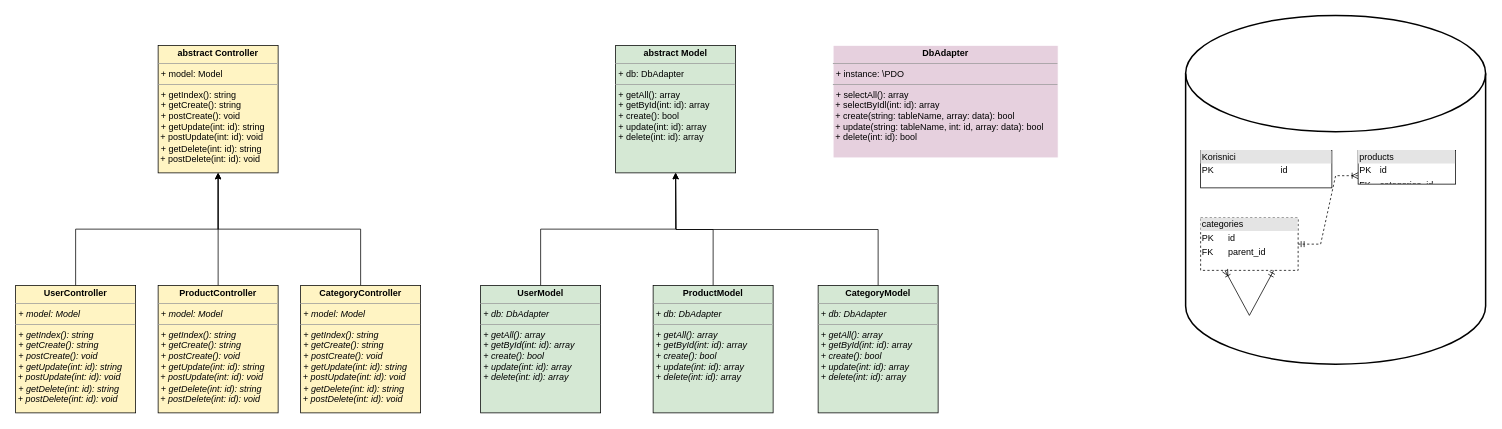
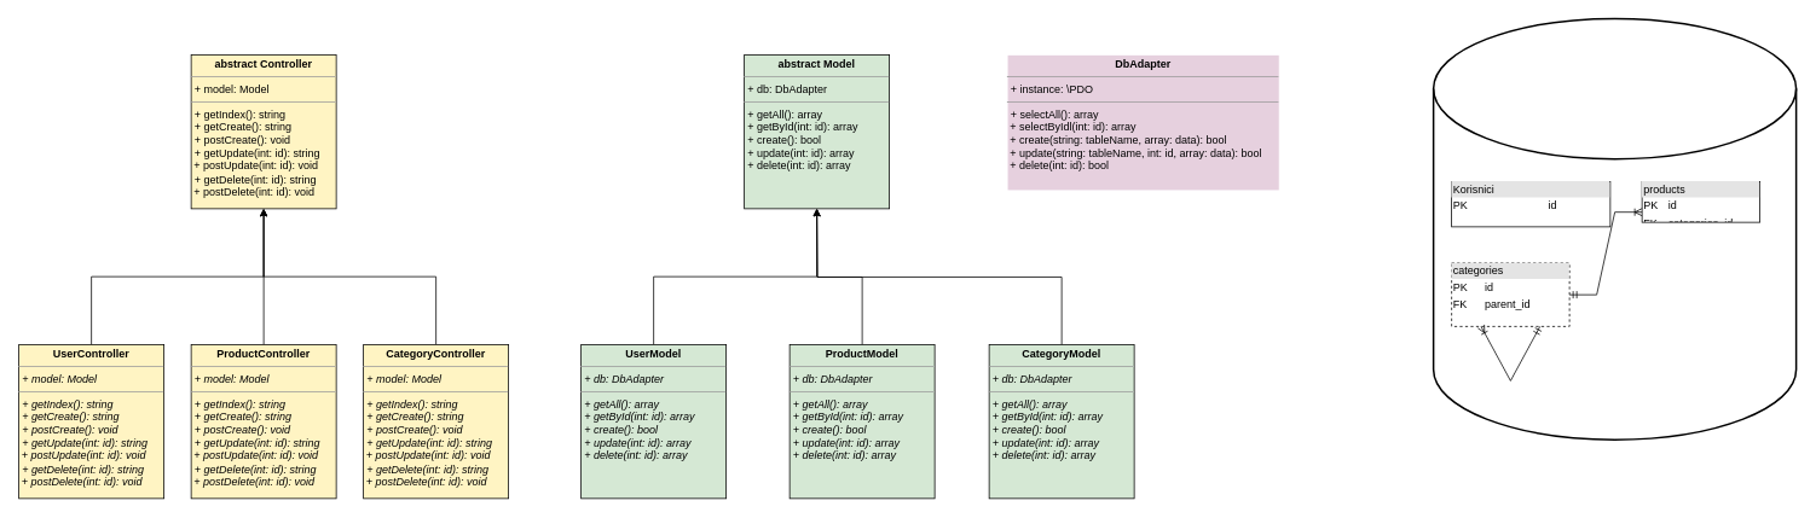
  <mxCell id="0" />
  <mxCell id="1" parent="0" />
  <mxCell id="2" value="&lt;p style=&quot;margin: 0px ; margin-top: 4px ; text-align: center&quot;&gt;&lt;b&gt;abstract Model&lt;/b&gt;&lt;/p&gt;&lt;hr size=&quot;1&quot;&gt;&lt;p style=&quot;margin: 0px ; margin-left: 4px&quot;&gt;+ db: DbAdapter&lt;/p&gt;&lt;hr size=&quot;1&quot;&gt;&lt;p style=&quot;margin: 0px ; margin-left: 4px&quot;&gt;+ getAll(): array&lt;/p&gt;&lt;p style=&quot;margin: 0px ; margin-left: 4px&quot;&gt;+ getById(int: id): array&lt;br&gt;&lt;/p&gt;&lt;p style=&quot;margin: 0px ; margin-left: 4px&quot;&gt;+ create(): bool&lt;br&gt;&lt;/p&gt;&lt;p style=&quot;margin: 0px ; margin-left: 4px&quot;&gt;+ update(int: id): array&lt;br&gt;&lt;/p&gt;&lt;p style=&quot;margin: 0px ; margin-left: 4px&quot;&gt;+ delete(int: id): array&lt;br&gt;&lt;/p&gt;" style="verticalAlign=top;align=left;overflow=fill;fontSize=12;fontFamily=Helvetica;html=1;fillColor=#D5E8D4;" vertex="1" parent="1"><mxGeometry x="820" y="60" width="160" height="170" as="geometry" /></mxCell>
  <mxCell id="3" value="&lt;p style=&quot;margin: 0px ; margin-top: 4px ; text-align: center&quot;&gt;&lt;b&gt;DbAdapter&lt;/b&gt;&lt;/p&gt;&lt;hr size=&quot;1&quot;&gt;&lt;p style=&quot;margin: 0px ; margin-left: 4px&quot;&gt;+ instance: \PDO&lt;/p&gt;&lt;hr size=&quot;1&quot;&gt;&lt;p style=&quot;margin: 0px ; margin-left: 4px&quot;&gt;+ selectAll(): array&lt;/p&gt;&amp;nbsp;+ selectByIdl(int: id): array&lt;br&gt;&amp;nbsp;+ create(string: tableName, array: data): bool&lt;br&gt;&amp;nbsp;+ update(string: tableName,&amp;nbsp;int: id, array: data): bool&lt;br&gt;&amp;nbsp;+ delete(int: id): bool" style="verticalAlign=top;align=left;overflow=fill;fontSize=12;fontFamily=Helvetica;html=1;fillColor=#E6D0DE;strokeColor=#FFFFFF;" vertex="1" parent="1"><mxGeometry x="1110" y="60" width="300" height="150" as="geometry" /></mxCell>
  <mxCell id="4" value="&lt;p style=&quot;margin: 0px ; margin-top: 4px ; text-align: center&quot;&gt;&lt;b&gt;abstract Controller&lt;/b&gt;&lt;/p&gt;&lt;hr size=&quot;1&quot;&gt;&lt;p style=&quot;margin: 0px ; margin-left: 4px&quot;&gt;+ model: Model&lt;/p&gt;&lt;hr size=&quot;1&quot;&gt;&lt;p style=&quot;margin: 0px ; margin-left: 4px&quot;&gt;+ getIndex(): string&lt;/p&gt;&lt;p style=&quot;margin: 0px ; margin-left: 4px&quot;&gt;+ getCreate(): string&lt;br&gt;&lt;/p&gt;&lt;p style=&quot;margin: 0px ; margin-left: 4px&quot;&gt;+ postCreate(): void&lt;/p&gt;&lt;p style=&quot;margin: 0px 0px 0px 4px&quot;&gt;+ getUpdate(int: id): string&lt;/p&gt;&amp;nbsp;+ postUpdate(int: id): void&lt;p style=&quot;margin: 0px 0px 0px 4px&quot;&gt;+ getDelete(int: id): string&lt;/p&gt;&amp;nbsp;+ postDelete(int: id): void" style="verticalAlign=top;align=left;overflow=fill;fontSize=12;fontFamily=Helvetica;html=1;fillColor=#FFF4C3;" vertex="1" parent="1"><mxGeometry x="210" y="60" width="160" height="170" as="geometry" /></mxCell>
  <mxCell id="5" value="" style="strokeWidth=2;html=1;shape=mxgraph.flowchart.database;whiteSpace=wrap;" vertex="1" parent="1"><mxGeometry x="1580" y="20" width="400" height="465" as="geometry" /></mxCell>
  <mxCell id="6" value="&lt;div style=&quot;box-sizing: border-box ; width: 100% ; background: #e4e4e4 ; padding: 2px&quot;&gt;Korisnici&lt;/div&gt;&lt;table style=&quot;width: 100% ; font-size: 1em&quot; cellpadding=&quot;2&quot; cellspacing=&quot;0&quot;&gt;&lt;tbody&gt;&lt;tr&gt;&lt;td&gt;PK&lt;/td&gt;&lt;td&gt;id&lt;/td&gt;&lt;/tr&gt;&lt;tr&gt;&lt;td&gt;&lt;br&gt;&lt;/td&gt;&lt;td&gt;&lt;/td&gt;&lt;/tr&gt;&lt;/tbody&gt;&lt;/table&gt;" style="verticalAlign=top;align=left;overflow=fill;html=1;" vertex="1" parent="1"><mxGeometry x="1600" y="200" width="175" height="50" as="geometry" /></mxCell>
  <mxCell id="7" value="&lt;div style=&quot;box-sizing: border-box ; width: 100% ; background: #e4e4e4 ; padding: 2px&quot;&gt;categories&lt;/div&gt;&lt;table style=&quot;width: 100% ; font-size: 1em&quot; cellpadding=&quot;2&quot; cellspacing=&quot;0&quot;&gt;&lt;tbody&gt;&lt;tr&gt;&lt;td&gt;PK&lt;/td&gt;&lt;td&gt;id&lt;/td&gt;&lt;/tr&gt;&lt;tr&gt;&lt;td&gt;FK&lt;/td&gt;&lt;td&gt;parent_id&lt;/td&gt;&lt;/tr&gt;&lt;/tbody&gt;&lt;/table&gt;" style="verticalAlign=top;align=left;overflow=fill;html=1;dashed=1;" vertex="1" parent="1"><mxGeometry x="1600" y="290" width="130" height="70" as="geometry" /></mxCell>
  <mxCell id="8" value="&lt;div style=&quot;box-sizing: border-box ; width: 100% ; background: #e4e4e4 ; padding: 2px&quot;&gt;products&lt;/div&gt;&lt;table style=&quot;width: 100% ; font-size: 1em&quot; cellpadding=&quot;2&quot; cellspacing=&quot;0&quot;&gt;&lt;tbody&gt;&lt;tr&gt;&lt;td&gt;PK&lt;/td&gt;&lt;td&gt;id&lt;/td&gt;&lt;/tr&gt;&lt;tr&gt;&lt;td&gt;FK&lt;/td&gt;&lt;td&gt;categories_id&lt;/td&gt;&lt;/tr&gt;&lt;/tbody&gt;&lt;/table&gt;" style="verticalAlign=top;align=left;overflow=fill;html=1;" vertex="1" parent="1"><mxGeometry x="1810" y="200" width="130" height="45" as="geometry" /></mxCell>
- <mxCell id="9" value="" style="edgeStyle=entityRelationEdgeStyle;fontSize=12;html=1;endArrow=ERoneToMany;startArrow=ERmandOne;rounded=0;entryX=0;entryY=0.75;entryDx=0;entryDy=0;dashed=1;" edge="1" parent="1" source="7" target="8"><mxGeometry width="100" height="100" relative="1" as="geometry"><mxPoint x="1770" y="400" as="sourcePoint" /><mxPoint x="1870" y="300" as="targetPoint" /></mxGeometry></mxCell>
+ <mxCell id="9" value="" style="edgeStyle=entityRelationEdgeStyle;fontSize=12;html=1;endArrow=ERoneToMany;startArrow=ERmandOne;rounded=0;entryX=0;entryY=0.75;entryDx=0;entryDy=0;" edge="1" parent="1" source="7" target="8"><mxGeometry width="100" height="100" relative="1" as="geometry"><mxPoint x="1770" y="400" as="sourcePoint" /><mxPoint x="1870" y="300" as="targetPoint" /></mxGeometry></mxCell>
  <mxCell id="10" value="" style="edgeStyle=entityRelationEdgeStyle;fontSize=12;html=1;endArrow=ERoneToMany;startArrow=ERmandOne;rounded=0;exitX=0.75;exitY=1;exitDx=0;exitDy=0;entryX=0.25;entryY=1;entryDx=0;entryDy=0;" edge="1" parent="1" source="7" target="7"><mxGeometry width="100" height="100" relative="1" as="geometry"><mxPoint x="1760" y="460" as="sourcePoint" /><mxPoint x="1860" y="360" as="targetPoint" /><Array as="points"><mxPoint x="1665" y="420" /></Array></mxGeometry></mxCell>
  <mxCell id="11" style="edgeStyle=orthogonalEdgeStyle;rounded=0;orthogonalLoop=1;jettySize=auto;html=1;exitX=0.5;exitY=0;exitDx=0;exitDy=0;fillColor=#D5E8D4;" edge="1" parent="1" source="12" target="2"><mxGeometry relative="1" as="geometry" /></mxCell>
  <mxCell id="12" value="&lt;p style=&quot;margin: 0px ; margin-top: 4px ; text-align: center&quot;&gt;&lt;b&gt;UserModel&lt;/b&gt;&lt;/p&gt;&lt;hr size=&quot;1&quot;&gt;&lt;p style=&quot;margin: 0px ; margin-left: 4px&quot;&gt;&lt;i&gt;+ db: DbAdapter&lt;/i&gt;&lt;/p&gt;&lt;hr size=&quot;1&quot;&gt;&lt;p style=&quot;margin: 0px ; margin-left: 4px&quot;&gt;&lt;i&gt;+ getAll(): array&lt;/i&gt;&lt;/p&gt;&lt;p style=&quot;margin: 0px ; margin-left: 4px&quot;&gt;&lt;i&gt;+ getById(int: id): array&lt;br&gt;&lt;/i&gt;&lt;/p&gt;&lt;p style=&quot;margin: 0px ; margin-left: 4px&quot;&gt;&lt;i&gt;+ create(): bool&lt;br&gt;&lt;/i&gt;&lt;/p&gt;&lt;p style=&quot;margin: 0px ; margin-left: 4px&quot;&gt;&lt;i&gt;+ update(int: id): array&lt;br&gt;&lt;/i&gt;&lt;/p&gt;&lt;p style=&quot;margin: 0px ; margin-left: 4px&quot;&gt;&lt;i&gt;+ delete(int: id): array&lt;/i&gt;&lt;br&gt;&lt;/p&gt;" style="verticalAlign=top;align=left;overflow=fill;fontSize=12;fontFamily=Helvetica;html=1;fillColor=#D5E8D4;" vertex="1" parent="1"><mxGeometry x="640" y="380" width="160" height="170" as="geometry" /></mxCell>
  <mxCell id="13" style="edgeStyle=orthogonalEdgeStyle;rounded=0;orthogonalLoop=1;jettySize=auto;html=1;exitX=0.5;exitY=0;exitDx=0;exitDy=0;fillColor=#D5E8D4;" edge="1" parent="1" source="14"><mxGeometry relative="1" as="geometry"><mxPoint x="900" y="230" as="targetPoint" /></mxGeometry></mxCell>
  <mxCell id="14" value="&lt;p style=&quot;margin: 0px ; margin-top: 4px ; text-align: center&quot;&gt;&lt;b&gt;ProductModel&lt;/b&gt;&lt;/p&gt;&lt;hr size=&quot;1&quot;&gt;&lt;p style=&quot;margin: 0px ; margin-left: 4px&quot;&gt;&lt;i&gt;+ db: DbAdapter&lt;/i&gt;&lt;/p&gt;&lt;hr size=&quot;1&quot;&gt;&lt;p style=&quot;margin: 0px ; margin-left: 4px&quot;&gt;&lt;i&gt;+ getAll(): array&lt;/i&gt;&lt;/p&gt;&lt;p style=&quot;margin: 0px ; margin-left: 4px&quot;&gt;&lt;i&gt;+ getById(int: id): array&lt;br&gt;&lt;/i&gt;&lt;/p&gt;&lt;p style=&quot;margin: 0px ; margin-left: 4px&quot;&gt;&lt;i&gt;+ create(): bool&lt;br&gt;&lt;/i&gt;&lt;/p&gt;&lt;p style=&quot;margin: 0px ; margin-left: 4px&quot;&gt;&lt;i&gt;+ update(int: id): array&lt;br&gt;&lt;/i&gt;&lt;/p&gt;&lt;p style=&quot;margin: 0px ; margin-left: 4px&quot;&gt;&lt;i&gt;+ delete(int: id): array&lt;/i&gt;&lt;br&gt;&lt;/p&gt;" style="verticalAlign=top;align=left;overflow=fill;fontSize=12;fontFamily=Helvetica;html=1;fillColor=#D5E8D4;" vertex="1" parent="1"><mxGeometry x="870" y="380" width="160" height="170" as="geometry" /></mxCell>
  <mxCell id="15" style="edgeStyle=orthogonalEdgeStyle;rounded=0;orthogonalLoop=1;jettySize=auto;html=1;exitX=0.5;exitY=0;exitDx=0;exitDy=0;" edge="1" parent="1" source="16"><mxGeometry relative="1" as="geometry"><mxPoint x="900" y="230" as="targetPoint" /></mxGeometry></mxCell>
  <mxCell id="16" value="&lt;p style=&quot;margin: 0px ; margin-top: 4px ; text-align: center&quot;&gt;&lt;b&gt;CategoryModel&lt;/b&gt;&lt;/p&gt;&lt;hr size=&quot;1&quot;&gt;&lt;p style=&quot;margin: 0px ; margin-left: 4px&quot;&gt;&lt;i&gt;+ db: DbAdapter&lt;/i&gt;&lt;/p&gt;&lt;hr size=&quot;1&quot;&gt;&lt;p style=&quot;margin: 0px ; margin-left: 4px&quot;&gt;&lt;i&gt;+ getAll(): array&lt;/i&gt;&lt;/p&gt;&lt;p style=&quot;margin: 0px ; margin-left: 4px&quot;&gt;&lt;i&gt;+ getById(int: id): array&lt;br&gt;&lt;/i&gt;&lt;/p&gt;&lt;p style=&quot;margin: 0px ; margin-left: 4px&quot;&gt;&lt;i&gt;+ create(): bool&lt;br&gt;&lt;/i&gt;&lt;/p&gt;&lt;p style=&quot;margin: 0px ; margin-left: 4px&quot;&gt;&lt;i&gt;+ update(int: id): array&lt;br&gt;&lt;/i&gt;&lt;/p&gt;&lt;p style=&quot;margin: 0px ; margin-left: 4px&quot;&gt;&lt;i&gt;+ delete(int: id): array&lt;/i&gt;&lt;br&gt;&lt;/p&gt;" style="verticalAlign=top;align=left;overflow=fill;fontSize=12;fontFamily=Helvetica;html=1;fillColor=#D5E8D4;" vertex="1" parent="1"><mxGeometry x="1090" y="380" width="160" height="170" as="geometry" /></mxCell>
  <mxCell id="17" style="edgeStyle=orthogonalEdgeStyle;rounded=0;orthogonalLoop=1;jettySize=auto;html=1;exitX=0.5;exitY=0;exitDx=0;exitDy=0;entryX=0.5;entryY=1;entryDx=0;entryDy=0;fillColor=#FFF4C3;" edge="1" parent="1" source="18" target="4"><mxGeometry relative="1" as="geometry" /></mxCell>
  <mxCell id="18" value="&lt;p style=&quot;margin: 0px ; margin-top: 4px ; text-align: center&quot;&gt;&lt;b&gt;UserController&lt;/b&gt;&lt;/p&gt;&lt;hr size=&quot;1&quot;&gt;&lt;p style=&quot;margin: 0px ; margin-left: 4px&quot;&gt;&lt;i&gt;+ model: Model&lt;/i&gt;&lt;/p&gt;&lt;hr size=&quot;1&quot;&gt;&lt;p style=&quot;margin: 0px ; margin-left: 4px&quot;&gt;&lt;i&gt;+ getIndex(): string&lt;/i&gt;&lt;/p&gt;&lt;p style=&quot;margin: 0px ; margin-left: 4px&quot;&gt;&lt;i&gt;+ getCreate(): string&lt;br&gt;&lt;/i&gt;&lt;/p&gt;&lt;p style=&quot;margin: 0px ; margin-left: 4px&quot;&gt;&lt;i&gt;+ postCreate(): void&lt;/i&gt;&lt;/p&gt;&lt;p style=&quot;margin: 0px 0px 0px 4px&quot;&gt;&lt;i&gt;+ getUpdate(int: id): string&lt;/i&gt;&lt;/p&gt;&lt;i&gt;&amp;nbsp;+ postUpdate(int: id): void&lt;/i&gt;&lt;p style=&quot;margin: 0px 0px 0px 4px&quot;&gt;&lt;i&gt;+ getDelete(int: id): string&lt;/i&gt;&lt;/p&gt;&lt;i&gt;&amp;nbsp;+ postDelete(int: id): void&lt;/i&gt;" style="verticalAlign=top;align=left;overflow=fill;fontSize=12;fontFamily=Helvetica;html=1;fillColor=#FFF4C3;" vertex="1" parent="1"><mxGeometry x="20" y="380" width="160" height="170" as="geometry" /></mxCell>
  <mxCell id="19" style="edgeStyle=orthogonalEdgeStyle;rounded=0;orthogonalLoop=1;jettySize=auto;html=1;exitX=0.5;exitY=0;exitDx=0;exitDy=0;entryX=0.5;entryY=1;entryDx=0;entryDy=0;fillColor=#FFF4C3;" edge="1" parent="1" source="20" target="4"><mxGeometry relative="1" as="geometry" /></mxCell>
  <mxCell id="20" value="&lt;p style=&quot;margin: 0px ; margin-top: 4px ; text-align: center&quot;&gt;&lt;b&gt;ProductController&lt;/b&gt;&lt;/p&gt;&lt;hr size=&quot;1&quot;&gt;&lt;p style=&quot;margin: 0px ; margin-left: 4px&quot;&gt;&lt;i&gt;+ model: Model&lt;/i&gt;&lt;/p&gt;&lt;hr size=&quot;1&quot;&gt;&lt;p style=&quot;margin: 0px ; margin-left: 4px&quot;&gt;&lt;i&gt;+ getIndex(): string&lt;/i&gt;&lt;/p&gt;&lt;p style=&quot;margin: 0px ; margin-left: 4px&quot;&gt;&lt;i&gt;+ getCreate(): string&lt;br&gt;&lt;/i&gt;&lt;/p&gt;&lt;p style=&quot;margin: 0px ; margin-left: 4px&quot;&gt;&lt;i&gt;+ postCreate(): void&lt;/i&gt;&lt;/p&gt;&lt;p style=&quot;margin: 0px 0px 0px 4px&quot;&gt;&lt;i&gt;+ getUpdate(int: id): string&lt;/i&gt;&lt;/p&gt;&lt;i&gt;&amp;nbsp;+ postUpdate(int: id): void&lt;/i&gt;&lt;p style=&quot;margin: 0px 0px 0px 4px&quot;&gt;&lt;i&gt;+ getDelete(int: id): string&lt;/i&gt;&lt;/p&gt;&lt;i&gt;&amp;nbsp;+ postDelete(int: id): void&lt;/i&gt;" style="verticalAlign=top;align=left;overflow=fill;fontSize=12;fontFamily=Helvetica;html=1;fillColor=#FFF4C3;" vertex="1" parent="1"><mxGeometry x="210" y="380" width="160" height="170" as="geometry" /></mxCell>
  <mxCell id="21" style="edgeStyle=orthogonalEdgeStyle;rounded=0;orthogonalLoop=1;jettySize=auto;html=1;exitX=0.5;exitY=0;exitDx=0;exitDy=0;entryX=0.5;entryY=1;entryDx=0;entryDy=0;fillColor=#FFF4C3;" edge="1" parent="1" source="22" target="4"><mxGeometry relative="1" as="geometry" /></mxCell>
  <mxCell id="22" value="&lt;p style=&quot;margin: 0px ; margin-top: 4px ; text-align: center&quot;&gt;&lt;b&gt;CategoryController&lt;/b&gt;&lt;/p&gt;&lt;hr size=&quot;1&quot;&gt;&lt;p style=&quot;margin: 0px ; margin-left: 4px&quot;&gt;&lt;i&gt;+ model: Model&lt;/i&gt;&lt;/p&gt;&lt;hr size=&quot;1&quot;&gt;&lt;p style=&quot;margin: 0px ; margin-left: 4px&quot;&gt;&lt;i&gt;+ getIndex(): string&lt;/i&gt;&lt;/p&gt;&lt;p style=&quot;margin: 0px ; margin-left: 4px&quot;&gt;&lt;i&gt;+ getCreate(): string&lt;br&gt;&lt;/i&gt;&lt;/p&gt;&lt;p style=&quot;margin: 0px ; margin-left: 4px&quot;&gt;&lt;i&gt;+ postCreate(): void&lt;/i&gt;&lt;/p&gt;&lt;p style=&quot;margin: 0px 0px 0px 4px&quot;&gt;&lt;i&gt;+ getUpdate(int: id): string&lt;/i&gt;&lt;/p&gt;&lt;i&gt;&amp;nbsp;+ postUpdate(int: id): void&lt;/i&gt;&lt;p style=&quot;margin: 0px 0px 0px 4px&quot;&gt;&lt;i&gt;+ getDelete(int: id): string&lt;/i&gt;&lt;/p&gt;&lt;i&gt;&amp;nbsp;+ postDelete(int: id): void&lt;/i&gt;" style="verticalAlign=top;align=left;overflow=fill;fontSize=12;fontFamily=Helvetica;html=1;fillColor=#FFF4C3;" vertex="1" parent="1"><mxGeometry x="400" y="380" width="160" height="170" as="geometry" /></mxCell>
